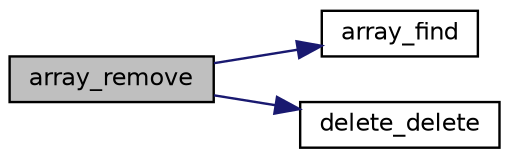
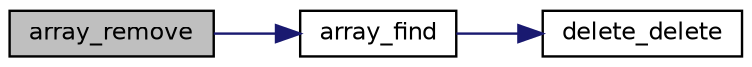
  digraph {
    rankdir=LR
    node [color=black fillcolor=white fontname=Helvetica fontsize=10 shape=record style=filled]
    edge [color=midnightblue fontname=Helvetica fontsize=10 labelfontname=Helvetica labelfontsize=10 style=solid]
    n1 [fillcolor=grey75 fontcolor=black height=0.2 label=array_remove width=0.4]
    n2 [height=0.2 label=array_find width=0.4]
    n3 [height=0.2 label=delete_delete width=0.4]
    n1 -> n2
-   n1 -> n3
+   n2 -> n3
  }
